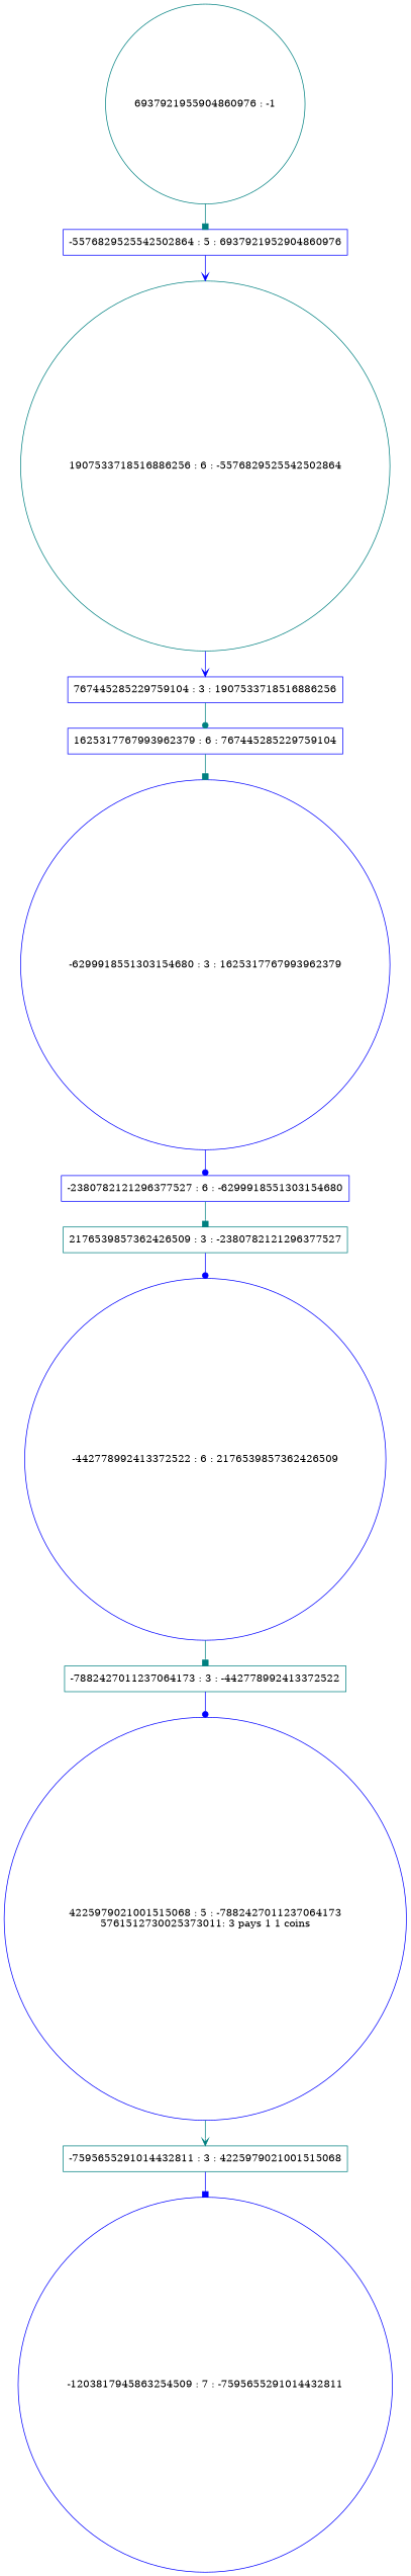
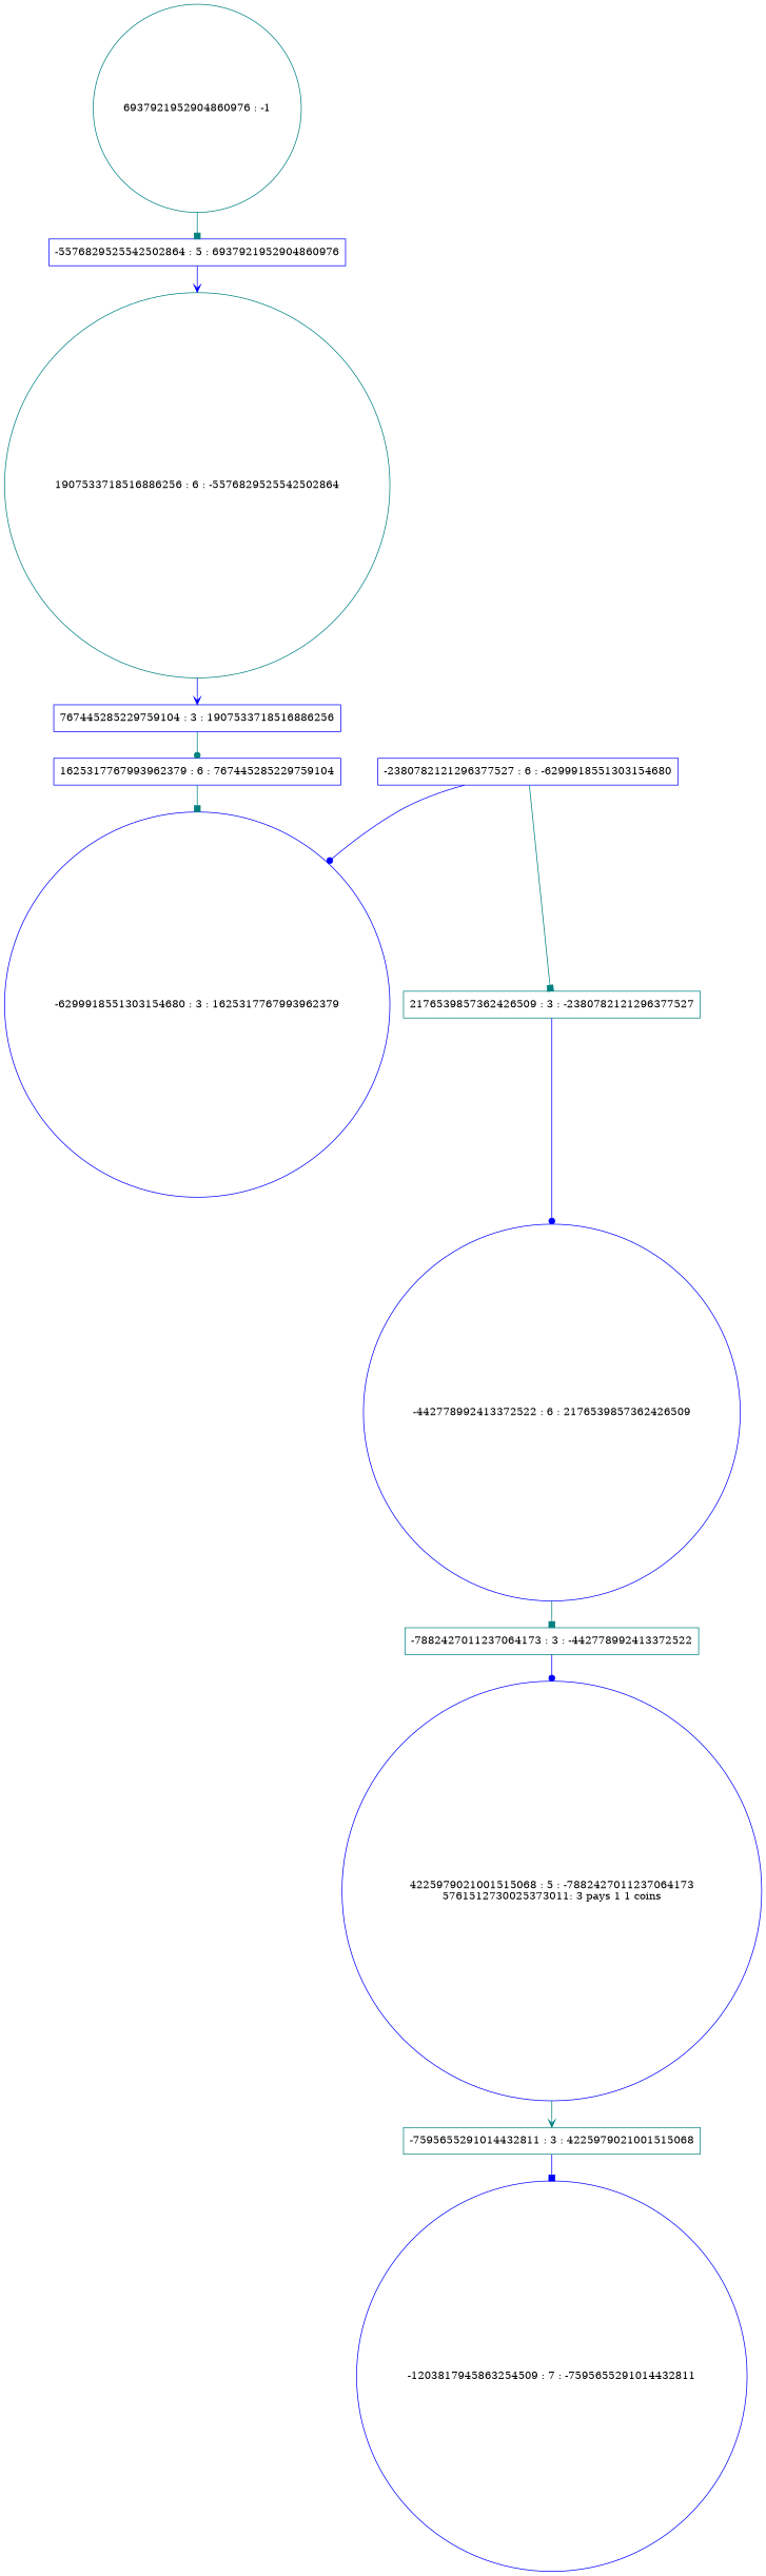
  digraph {
    node [color=blue shape=box]
    edge [arrowhead=box color=teal]
-   n1 [color=teal label="6937921955904860976 : -1" shape=circle]
+   n1 [color=teal label="6937921952904860976 : -1" shape=circle]
    n2 [label="-5576829525542502864 : 5 : 6937921952904860976\n"]
    n3 [color=teal label="1907533718516886256 : 6 : -5576829525542502864\n" shape=circle]
    n4 [label="767445285229759104 : 3 : 1907533718516886256\n"]
    n5 [label="1625317767993962379 : 6 : 767445285229759104\n"]
    n6 [label="-6299918551303154680 : 3 : 1625317767993962379\n" shape=circle]
    n7 [label="-2380782121296377527 : 6 : -6299918551303154680\n"]
    n8 [color=teal label="2176539857362426509 : 3 : -2380782121296377527\n"]
    n9 [label="-442778992413372522 : 6 : 2176539857362426509\n" shape=circle]
    n10 [color=teal label="-7882427011237064173 : 3 : -442778992413372522\n"]
    n11 [label="4225979021001515068 : 5 : -7882427011237064173\n5761512730025373011: 3 pays 1 1 coins\n" shape=circle]
    n12 [color=teal label="-7595655291014432811 : 3 : 4225979021001515068\n"]
    n13 [label="-1203817945863254509 : 7 : -7595655291014432811\n" shape=circle]
    n1 -> n2
    n2 -> n3 [arrowhead=vee color=blue]
    n3 -> n4 [arrowhead=vee color=blue]
    n4 -> n5 [arrowhead=dot]
    n5 -> n6
-   n6 -> n7 [arrowhead=dot color=blue]
+   n7 -> n6 [arrowhead=dot color=blue]
    n7 -> n8
    n8 -> n9 [arrowhead=dot color=blue]
    n9 -> n10
    n10 -> n11 [arrowhead=dot color=blue]
    n11 -> n12 [arrowhead=vee]
    n12 -> n13 [color=blue]
  }
